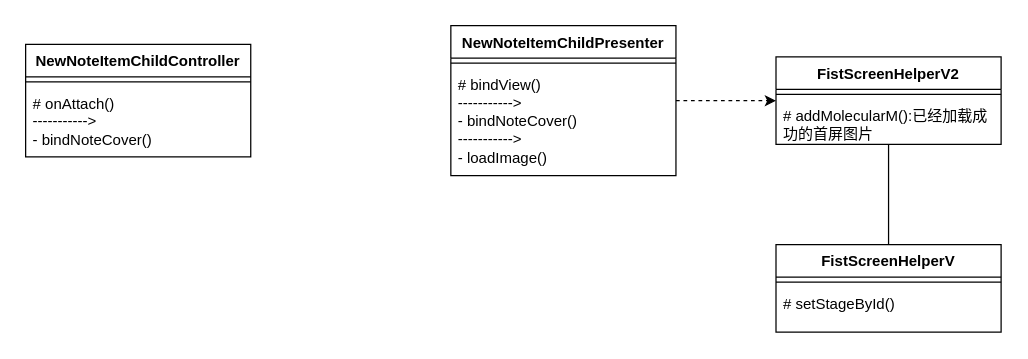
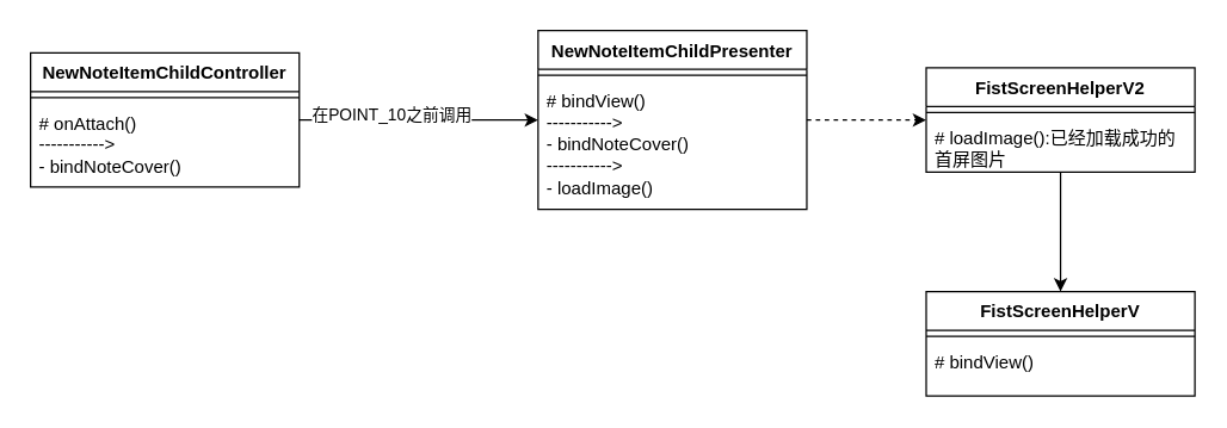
  <mxCell id="0" />
  <mxCell id="1" parent="0" />
+ <mxCell id="2" value="" style="edgeStyle=orthogonalEdgeStyle;rounded=0;orthogonalLoop=1;jettySize=auto;html=1;" edge="1" parent="1" source="4" target="8"><mxGeometry relative="1" as="geometry" /></mxCell>
+ <mxCell id="3" value="在POINT_10之前调用" style="edgeLabel;html=1;align=center;verticalAlign=middle;resizable=0;points=[];" vertex="1" connectable="0" parent="2"><mxGeometry x="-0.237" y="4" relative="1" as="geometry"><mxPoint as="offset" /></mxGeometry></mxCell>
  <mxCell id="4" value="NewNoteItemChildController" style="swimlane;fontStyle=1;align=center;verticalAlign=top;childLayout=stackLayout;horizontal=1;startSize=26;horizontalStack=0;resizeParent=1;resizeParentMax=0;resizeLast=0;collapsible=1;marginBottom=0;whiteSpace=wrap;html=1;" vertex="1" parent="1"><mxGeometry x="20" y="35" width="180" height="90" as="geometry" /></mxCell>
  <mxCell id="5" value="" style="line;strokeWidth=1;fillColor=none;align=left;verticalAlign=middle;spacingTop=-1;spacingLeft=3;spacingRight=3;rotatable=0;labelPosition=right;points=[];portConstraint=eastwest;strokeColor=inherit;" vertex="1" parent="4"><mxGeometry y="26" width="180" height="8" as="geometry" /></mxCell>
  <mxCell id="6" value="# onAttach()&lt;br&gt;-----------&amp;gt;&lt;br&gt;- bindNoteCover()" style="text;strokeColor=none;fillColor=none;align=left;verticalAlign=top;spacingLeft=4;spacingRight=4;overflow=hidden;rotatable=0;points=[[0,0.5],[1,0.5]];portConstraint=eastwest;whiteSpace=wrap;html=1;" vertex="1" parent="4"><mxGeometry y="34" width="180" height="56" as="geometry" /></mxCell>
  <mxCell id="7" value="" style="edgeStyle=orthogonalEdgeStyle;rounded=0;orthogonalLoop=1;jettySize=auto;html=1;dashed=1;" edge="1" parent="1" source="8" target="12"><mxGeometry relative="1" as="geometry" /></mxCell>
  <mxCell id="8" value="NewNoteItemChildPresenter" style="swimlane;fontStyle=1;align=center;verticalAlign=top;childLayout=stackLayout;horizontal=1;startSize=26;horizontalStack=0;resizeParent=1;resizeParentMax=0;resizeLast=0;collapsible=1;marginBottom=0;whiteSpace=wrap;html=1;" vertex="1" parent="1"><mxGeometry x="360" y="20" width="180" height="120" as="geometry" /></mxCell>
  <mxCell id="9" value="" style="line;strokeWidth=1;fillColor=none;align=left;verticalAlign=middle;spacingTop=-1;spacingLeft=3;spacingRight=3;rotatable=0;labelPosition=right;points=[];portConstraint=eastwest;strokeColor=inherit;" vertex="1" parent="8"><mxGeometry y="26" width="180" height="8" as="geometry" /></mxCell>
  <mxCell id="10" value="# bindView()&lt;br&gt;-----------&amp;gt;&lt;br&gt;- bindNoteCover()&lt;br&gt;-----------&amp;gt;&lt;br&gt;- loadImage()" style="text;strokeColor=none;fillColor=none;align=left;verticalAlign=top;spacingLeft=4;spacingRight=4;overflow=hidden;rotatable=0;points=[[0,0.5],[1,0.5]];portConstraint=eastwest;whiteSpace=wrap;html=1;" vertex="1" parent="8"><mxGeometry y="34" width="180" height="86" as="geometry" /></mxCell>
- <mxCell id="11" value="" style="edgeStyle=orthogonalEdgeStyle;rounded=0;orthogonalLoop=1;jettySize=auto;html=1;endArrow=none;" edge="1" parent="1" source="12" target="15"><mxGeometry relative="1" as="geometry" /></mxCell>
+ <mxCell id="11" value="" style="edgeStyle=orthogonalEdgeStyle;rounded=0;orthogonalLoop=1;jettySize=auto;html=1;" edge="1" parent="1" source="12" target="15"><mxGeometry relative="1" as="geometry" /></mxCell>
  <mxCell id="12" value="FistScreenHelperV2" style="swimlane;fontStyle=1;align=center;verticalAlign=top;childLayout=stackLayout;horizontal=1;startSize=26;horizontalStack=0;resizeParent=1;resizeParentMax=0;resizeLast=0;collapsible=1;marginBottom=0;whiteSpace=wrap;html=1;" vertex="1" parent="1"><mxGeometry x="620" y="45" width="180" height="70" as="geometry" /></mxCell>
  <mxCell id="13" value="" style="line;strokeWidth=1;fillColor=none;align=left;verticalAlign=middle;spacingTop=-1;spacingLeft=3;spacingRight=3;rotatable=0;labelPosition=right;points=[];portConstraint=eastwest;strokeColor=inherit;" vertex="1" parent="12"><mxGeometry y="26" width="180" height="8" as="geometry" /></mxCell>
- <mxCell id="14" value="# addMolecularM():已经加载成功的首屏图片" style="text;strokeColor=none;fillColor=none;align=left;verticalAlign=top;spacingLeft=4;spacingRight=4;overflow=hidden;rotatable=0;points=[[0,0.5],[1,0.5]];portConstraint=eastwest;whiteSpace=wrap;html=1;" vertex="1" parent="12"><mxGeometry y="34" width="180" height="36" as="geometry" /></mxCell>
+ <mxCell id="14" value="# loadImage():已经加载成功的首屏图片" style="text;strokeColor=none;fillColor=none;align=left;verticalAlign=top;spacingLeft=4;spacingRight=4;overflow=hidden;rotatable=0;points=[[0,0.5],[1,0.5]];portConstraint=eastwest;whiteSpace=wrap;html=1;" vertex="1" parent="12"><mxGeometry y="34" width="180" height="36" as="geometry" /></mxCell>
  <mxCell id="15" value="FistScreenHelperV" style="swimlane;fontStyle=1;align=center;verticalAlign=top;childLayout=stackLayout;horizontal=1;startSize=26;horizontalStack=0;resizeParent=1;resizeParentMax=0;resizeLast=0;collapsible=1;marginBottom=0;whiteSpace=wrap;html=1;" vertex="1" parent="1"><mxGeometry x="620" y="195" width="180" height="70" as="geometry"><mxRectangle x="630" y="240" width="140" height="30" as="alternateBounds" /></mxGeometry></mxCell>
  <mxCell id="16" value="" style="line;strokeWidth=1;fillColor=none;align=left;verticalAlign=middle;spacingTop=-1;spacingLeft=3;spacingRight=3;rotatable=0;labelPosition=right;points=[];portConstraint=eastwest;strokeColor=inherit;" vertex="1" parent="15"><mxGeometry y="26" width="180" height="8" as="geometry" /></mxCell>
- <mxCell id="17" value="# setStageById()" style="text;strokeColor=none;fillColor=none;align=left;verticalAlign=top;spacingLeft=4;spacingRight=4;overflow=hidden;rotatable=0;points=[[0,0.5],[1,0.5]];portConstraint=eastwest;whiteSpace=wrap;html=1;" vertex="1" parent="15"><mxGeometry y="34" width="180" height="36" as="geometry" /></mxCell>
+ <mxCell id="17" value="# bindView()" style="text;strokeColor=none;fillColor=none;align=left;verticalAlign=top;spacingLeft=4;spacingRight=4;overflow=hidden;rotatable=0;points=[[0,0.5],[1,0.5]];portConstraint=eastwest;whiteSpace=wrap;html=1;" vertex="1" parent="15"><mxGeometry y="34" width="180" height="36" as="geometry" /></mxCell>
